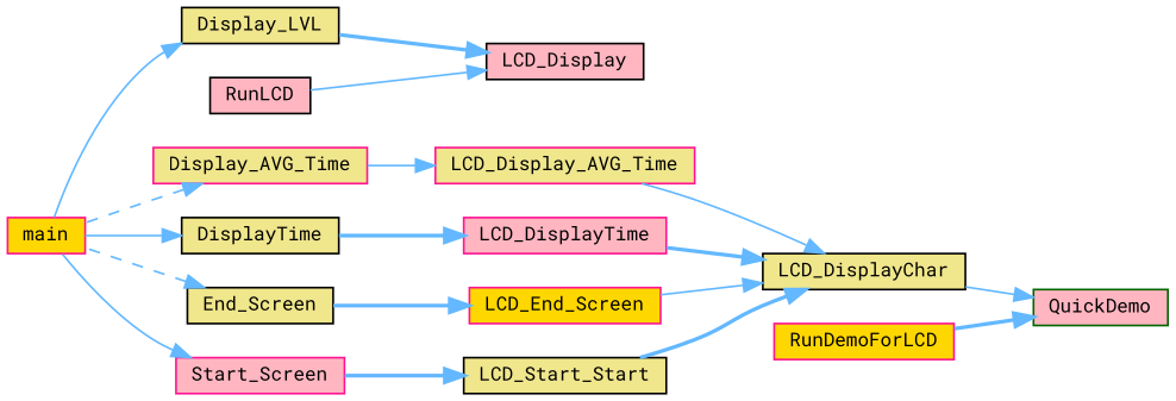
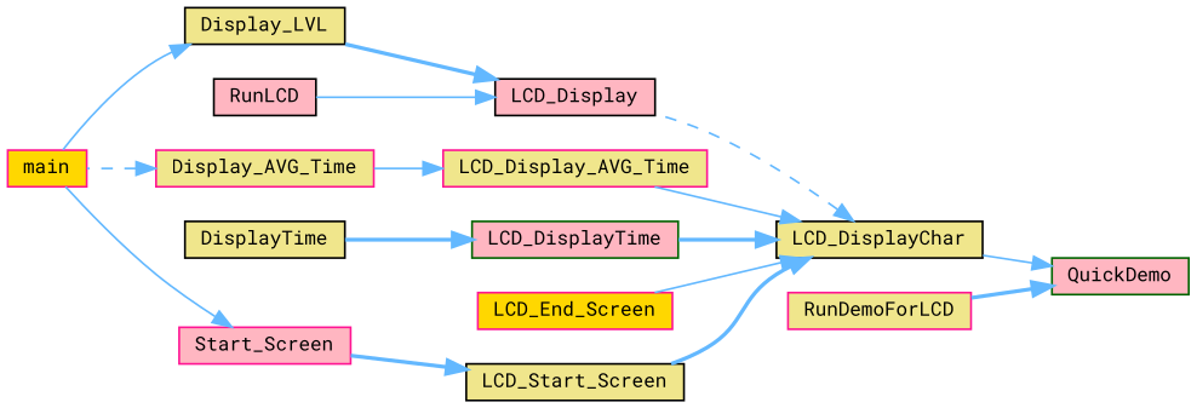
  digraph {
    fontname="Roboto Mono"
    rankdir=RL
    node [color=black fillcolor=khaki fontname="Roboto Mono" fontsize=10 shape=box style=filled]
    edge [color=steelblue1 dir=back fontname="Roboto Mono" fontsize=10 labelfontname=Helvetica labelfontsize=10 style=solid]
    n1 [fontcolor=black height=0.2 label=LCD_DisplayChar width=0.4]
    n2 [fillcolor=lightpink height=0.2 label=LCD_Display width=0.4]
    n3 [color=deeppink height=0.2 label=LCD_Display_AVG_Time width=0.4]
-   n4 [color=deeppink fillcolor=lightpink height=0.2 label=LCD_DisplayTime width=0.4]
+   n4 [color=darkgreen fillcolor=lightpink height=0.2 label=LCD_DisplayTime width=0.4]
    n5 [color=deeppink fillcolor=gold height=0.2 label=LCD_End_Screen width=0.4]
-   n6 [height=0.2 label=LCD_Start_Start width=0.4]
+   n6 [height=0.2 label=LCD_Start_Screen width=0.4]
    n7 [height=0.2 label=Display_LVL width=0.4]
    n8 [fillcolor=lightpink height=0.2 label=RunLCD width=0.4]
    n9 [color=deeppink height=0.2 label=Display_AVG_Time width=0.4]
    n10 [height=0.2 label=DisplayTime width=0.4]
-   n11 [height=0.2 label=End_Screen width=0.4]
    n12 [color=deeppink fillcolor=lightpink height=0.2 label=Start_Screen width=0.4]
    n13 [color=darkgreen fillcolor=lightpink height=0.2 label=QuickDemo width=0.4]
-   n14 [color=deeppink fillcolor=gold height=0.2 label=RunDemoForLCD width=0.4]
+   n14 [color=deeppink height=0.2 label=RunDemoForLCD width=0.4]
    n15 [color=deeppink fillcolor=gold height=0.2 label=main width=0.4]
+   n1 -> n2 [style=dashed]
    n1 -> n3
    n1 -> n4 [style=bold]
    n1 -> n5
    n1 -> n6 [style=bold]
    n2 -> n7 [style=bold]
    n2 -> n8
    n3 -> n9
    n4 -> n10 [style=bold]
-   n5 -> n11 [style=bold]
    n6 -> n12 [style=bold]
    n7 -> n15
    n9 -> n15 [style=dashed]
-   n10 -> n15
-   n11 -> n15 [style=dashed]
    n12 -> n15
    n13 -> n1
    n13 -> n14 [style=bold]
  }
